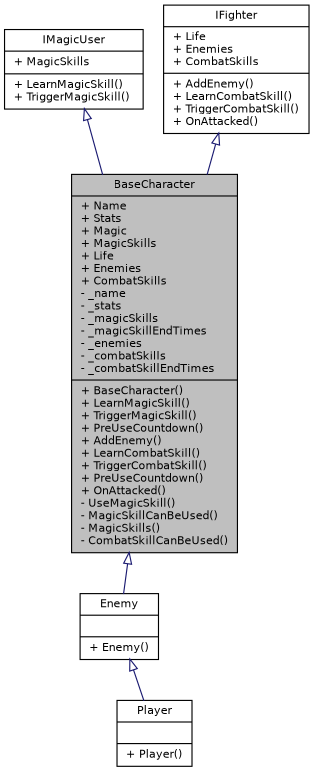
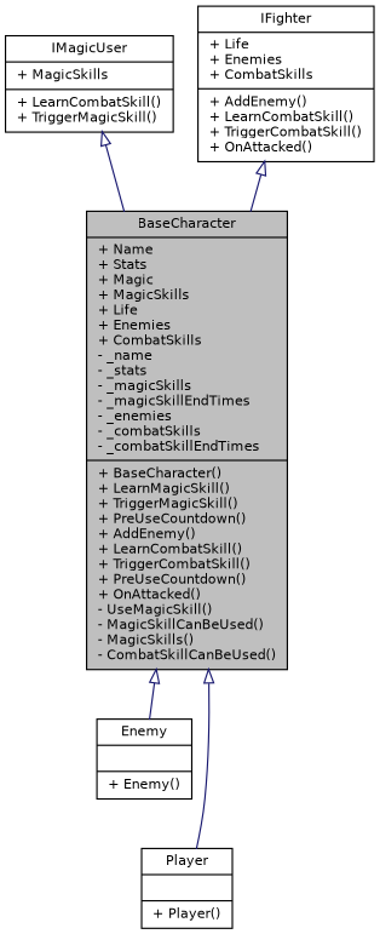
  digraph {
    node [color=black fillcolor=white fontname=Helvetica fontsize=10 shape=record style=filled]
    edge [arrowtail=onormal color=midnightblue dir=back fontname=Helvetica fontsize=10 labelfontname=Helvetica labelfontsize=10 style=solid]
    n1 [fillcolor=grey75 fontcolor=black height=0.2 label="{BaseCharacter\n|+ Name\l+ Stats\l+ Magic\l+ MagicSkills\l+ Life\l+ Enemies\l+ CombatSkills\l- _name\l- _stats\l- _magicSkills\l- _magicSkillEndTimes\l- _enemies\l- _combatSkills\l- _combatSkillEndTimes\l|+ BaseCharacter()\l+ LearnMagicSkill()\l+ TriggerMagicSkill()\l+ PreUseCountdown()\l+ AddEnemy()\l+ LearnCombatSkill()\l+ TriggerCombatSkill()\l+ PreUseCountdown()\l+ OnAttacked()\l- UseMagicSkill()\l- MagicSkillCanBeUsed()\l- MagicSkills()\l- CombatSkillCanBeUsed()\l}" width=0.4]
    n2 [height=0.2 label="{Enemy\n||+ Enemy()\l}" width=0.4]
    n3 [height=0.2 label="{Player\n||+ Player()\l}" width=0.4]
-   n4 [height=0.2 label="{IMagicUser\n|+ MagicSkills\l|+ LearnMagicSkill()\l+ TriggerMagicSkill()\l}" width=0.4]
+   n4 [height=0.2 label="{IMagicUser\n|+ MagicSkills\l|+ LearnCombatSkill()\l+ TriggerMagicSkill()\l}" width=0.4]
    n5 [height=0.2 label="{IFighter\n|+ Life\l+ Enemies\l+ CombatSkills\l|+ AddEnemy()\l+ LearnCombatSkill()\l+ TriggerCombatSkill()\l+ OnAttacked()\l}" width=0.4]
    n1 -> n2
-   n2 -> n3
+   n1 -> n3
    n4 -> n1
    n5 -> n1
  }
